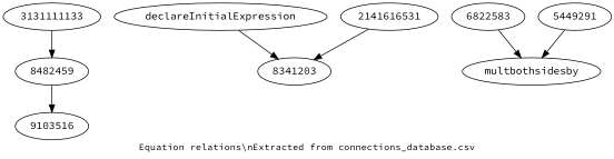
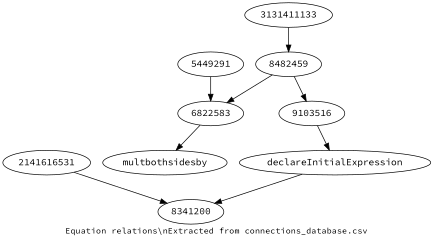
  digraph {
    fontname="Source Code Pro"
    fontsize=12
    label="Equation relations\\nExtracted from connections_database.csv"
    node [fontname="Source Code Pro"]
    edge [fontname="Source Code Pro"]
    9103516
    declareInitialExpression
    8482459
    6822583
-   8341200 [label=8341203]
+   8341200
    multbothsidesby
    n7 [label=5449291]
-   3131111133
+   3131111133 [label=3131411133]
    n9 [label=2141616531]
+   9103516 -> declareInitialExpression
    declareInitialExpression -> 8341200
    8482459 -> 9103516
+   8482459 -> 6822583
    6822583 -> multbothsidesby
-   n7 -> multbothsidesby
+   n7 -> 6822583
    3131111133 -> 8482459
    n9 -> 8341200
  }
